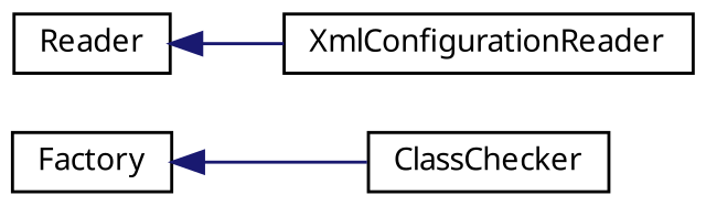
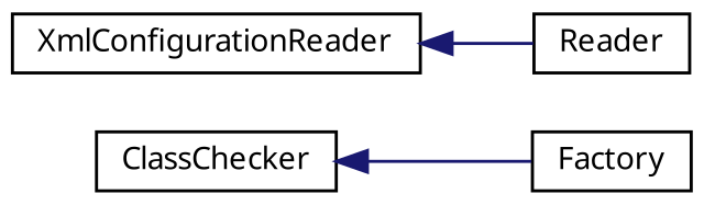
  digraph {
    fontname="Noto Sans"
    rankdir=LR
    node [color=black fillcolor=white fontname="Noto Sans" fontsize=10 shape=record style=filled]
    edge [color=midnightblue dir=back fontname="Noto Sans" fontsize=10 labelfontname=Helvetica labelfontsize=10 style=solid]
    n1 [height=0.2 label=ClassChecker width=0.4]
    n2 [height=0.2 label=Factory width=0.4]
    n3 [height=0.2 label=XmlConfigurationReader width=0.4]
    n4 [height=0.2 label=Reader width=0.4]
-   n2 -> n1
-   n4 -> n3
+   n1 -> n2
+   n3 -> n4
  }
